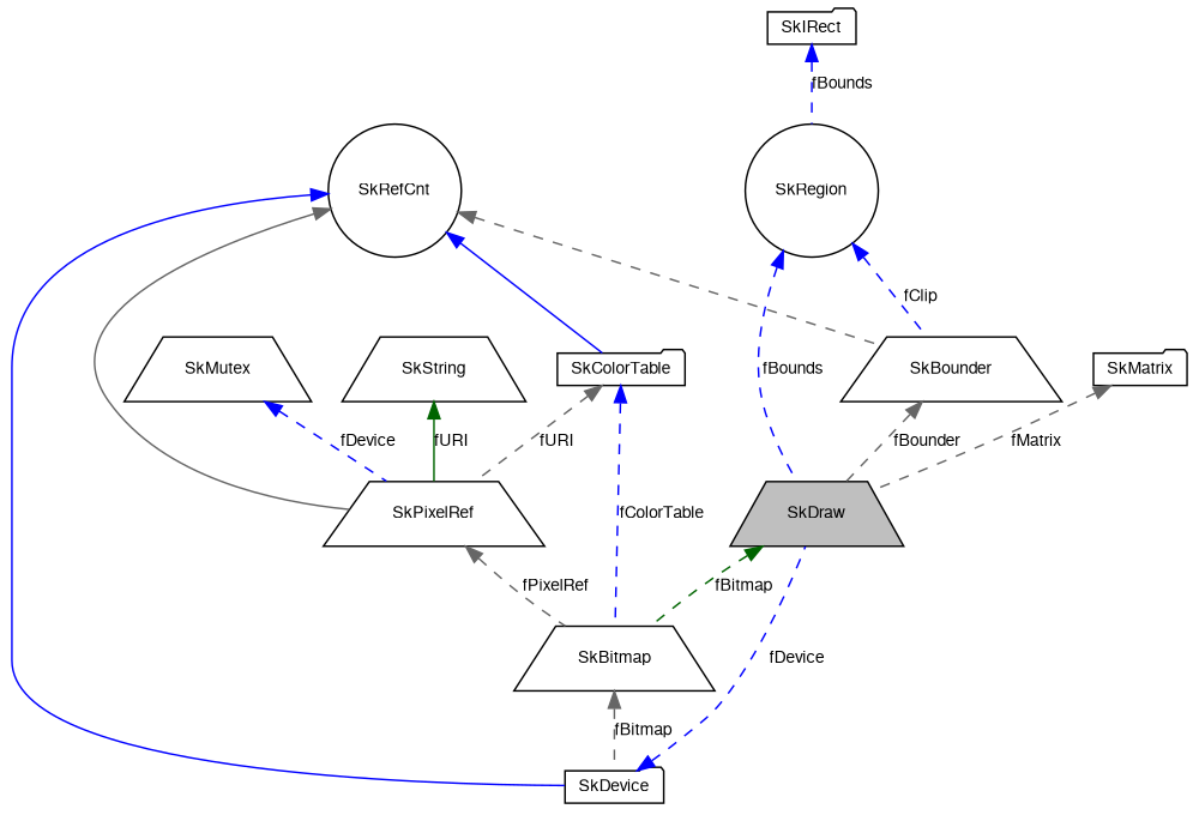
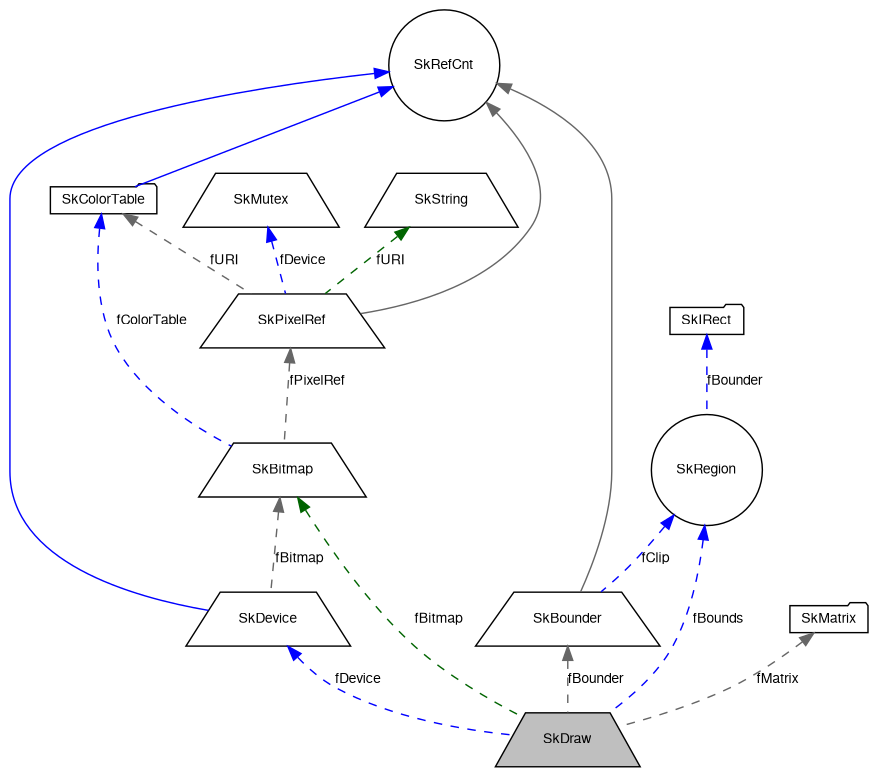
  digraph {
    node [color=black fillcolor=white fontname=FreeSans fontsize=10 shape=trapezium style=filled]
    edge [color=blue dir=back fontname=FreeSans fontsize=10 labelfontname=FreeSans labelfontsize=10 style=dashed]
    n1 [fillcolor=grey75 fontcolor=black height=0.2 label=SkDraw width=0.4]
    n2 [height=0.2 label=SkRegion shape=circle width=0.4]
    n3 [height=0.2 label=SkBounder width=0.4]
    n4 [height=0.2 label=SkIRect shape=folder width=0.4]
    n5 [height=0.2 label=SkBitmap width=0.4]
-   n6 [height=0.2 label=SkDevice shape=folder width=0.4]
+   n6 [height=0.2 label=SkDevice width=0.4]
    n7 [height=0.2 label=SkColorTable shape=folder width=0.4]
    n8 [height=0.2 label=SkPixelRef width=0.4]
    n9 [height=0.2 label=SkRefCnt shape=circle width=0.4]
    n10 [height=0.2 label=SkMutex width=0.4]
    n11 [height=0.2 label=SkString width=0.4]
    n12 [height=0.2 label=SkMatrix shape=folder width=0.4]
    n2 -> n1 [label=fBounds]
    n2 -> n3 [label=fClip]
    n3 -> n1 [color=gray40 label=fBounder]
-   n4 -> n2 [label=fBounds]
-   n1 -> n5 [color=darkgreen label=fBitmap]
+   n4 -> n2 [label=fBounder]
+   n5 -> n1 [color=darkgreen label=fBitmap]
    n5 -> n6 [color=gray40 label=fBitmap]
    n6 -> n1 [label=fDevice]
    n7 -> n5 [label=fColorTable]
    n7 -> n8 [color=gray40 label=fURI]
    n8 -> n5 [color=gray40 label=fPixelRef]
-   n9 -> n3 [color=gray40]
+   n9 -> n3 [color=gray40 style=solid]
    n9 -> n6 [style=solid]
    n9 -> n7 [style=solid]
    n9 -> n8 [color=gray40 style=solid]
    n10 -> n8 [label=fDevice]
-   n11 -> n8 [color=darkgreen label=fURI style=solid]
+   n11 -> n8 [color=darkgreen label=fURI]
    n12 -> n1 [color=gray40 label=fMatrix]
  }
